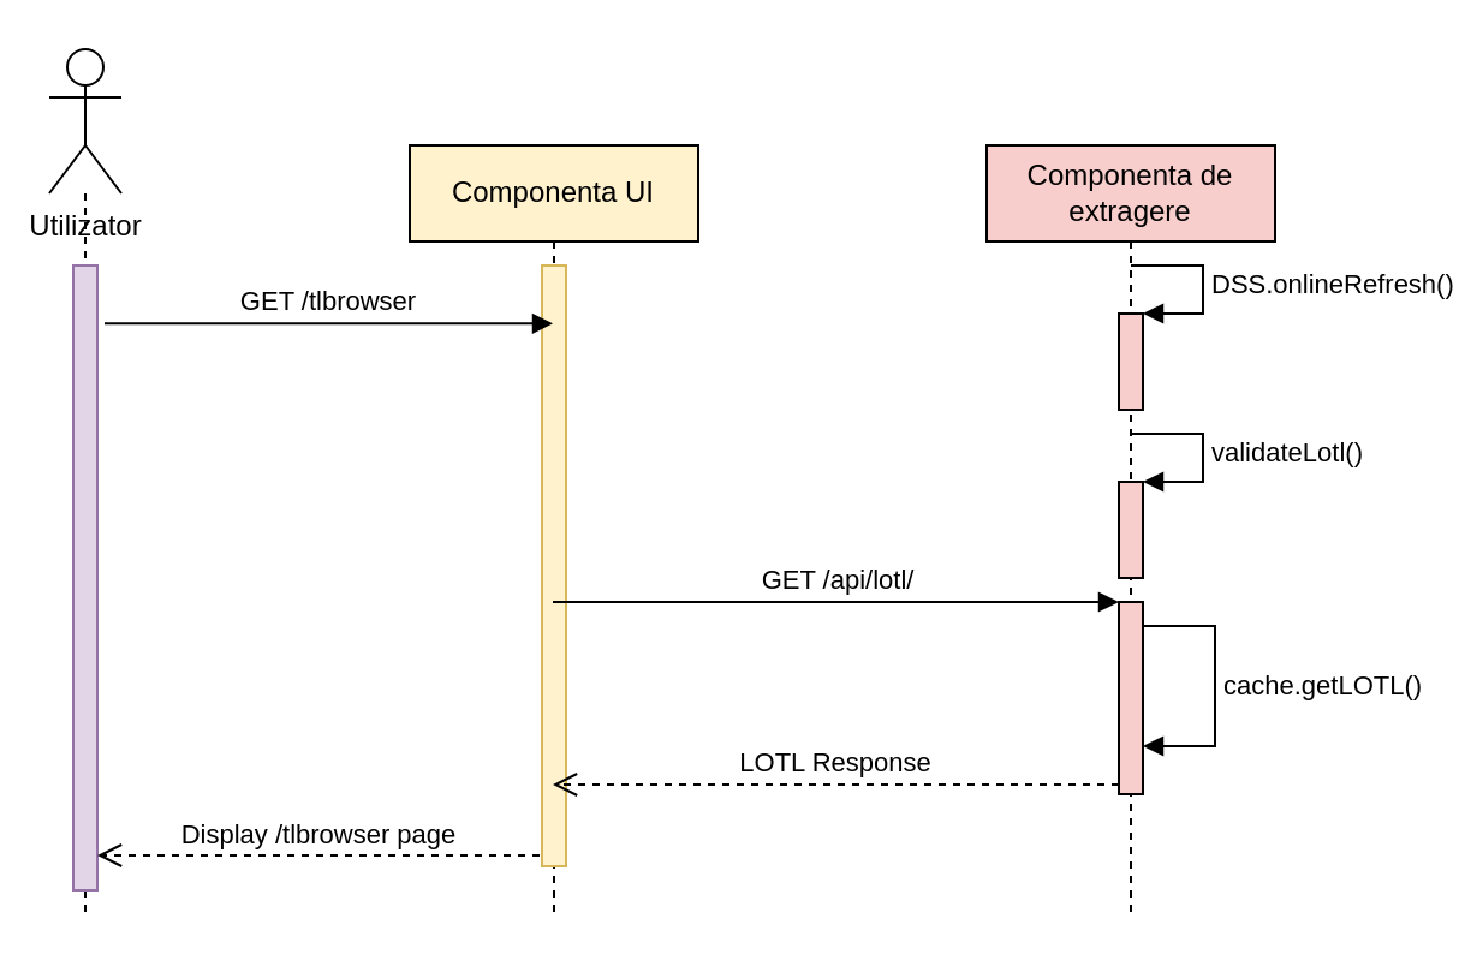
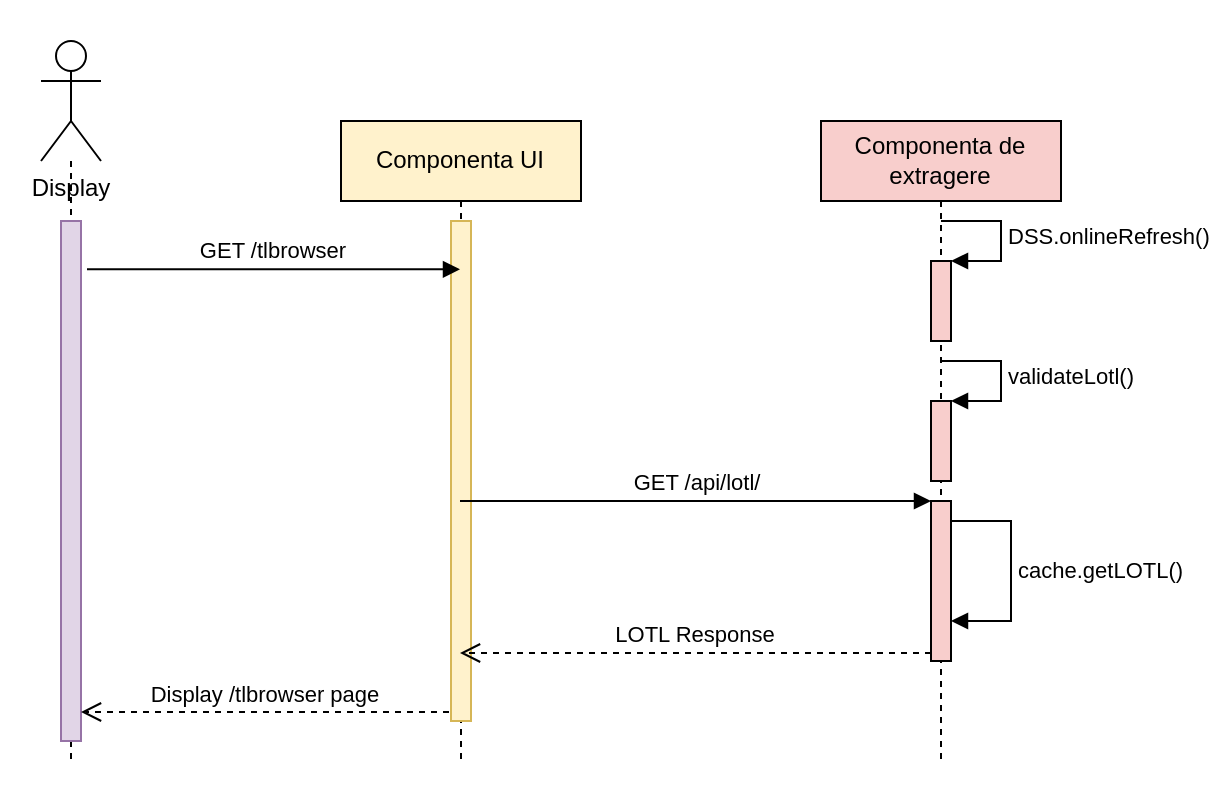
  <mxCell id="0" />
  <mxCell id="1" parent="0" />
  <mxCell id="2" value="Componenta UI" style="shape=umlLifeline;perimeter=lifelinePerimeter;whiteSpace=wrap;html=1;container=1;collapsible=0;recursiveResize=0;outlineConnect=0;fillColor=#fff2cc;strokeColor=#000000;" vertex="1" parent="1"><mxGeometry x="170" y="60" width="120" height="320" as="geometry" /></mxCell>
  <mxCell id="3" value="" style="html=1;points=[];perimeter=orthogonalPerimeter;strokeColor=#d6b656;fillColor=#fff2cc;" vertex="1" parent="2"><mxGeometry x="55" y="50" width="10" height="250" as="geometry" /></mxCell>
  <mxCell id="4" value="Componenta de extragere" style="shape=umlLifeline;perimeter=lifelinePerimeter;whiteSpace=wrap;html=1;container=1;collapsible=0;recursiveResize=0;outlineConnect=0;strokeColor=#000000;fillColor=#f8cecc;" vertex="1" parent="1"><mxGeometry x="410" y="60" width="120" height="320" as="geometry" /></mxCell>
  <mxCell id="5" value="" style="html=1;points=[];perimeter=orthogonalPerimeter;strokeColor=#000000;fillColor=#f8cecc;" vertex="1" parent="4"><mxGeometry x="55" y="190" width="10" height="80" as="geometry" /></mxCell>
  <mxCell id="6" value="" style="html=1;points=[];perimeter=orthogonalPerimeter;strokeColor=#000000;fillColor=#f8cecc;" vertex="1" parent="4"><mxGeometry x="55" y="70" width="10" height="40" as="geometry" /></mxCell>
  <mxCell id="7" value="DSS.onlineRefresh()" style="edgeStyle=orthogonalEdgeStyle;html=1;align=left;spacingLeft=2;endArrow=block;rounded=0;entryX=1;entryY=0;fillColor=#f8cecc;strokeColor=#000000;" edge="1" target="6" parent="4"><mxGeometry relative="1" as="geometry"><mxPoint x="60" y="50" as="sourcePoint" /><Array as="points"><mxPoint x="90" y="50" /></Array></mxGeometry></mxCell>
  <mxCell id="8" value="" style="html=1;points=[];perimeter=orthogonalPerimeter;strokeColor=#000000;fillColor=#f8cecc;" vertex="1" parent="4"><mxGeometry x="55" y="140" width="10" height="40" as="geometry" /></mxCell>
  <mxCell id="9" value="validateLotl()" style="edgeStyle=orthogonalEdgeStyle;html=1;align=left;spacingLeft=2;endArrow=block;rounded=0;entryX=1;entryY=0;strokeColor=#000000;fillColor=#f8cecc;" edge="1" target="8" parent="4"><mxGeometry relative="1" as="geometry"><mxPoint x="60" y="120" as="sourcePoint" /><Array as="points"><mxPoint x="90" y="120" /></Array></mxGeometry></mxCell>
  <mxCell id="10" value="cache.getLOTL()" style="edgeStyle=orthogonalEdgeStyle;html=1;align=left;spacingLeft=2;endArrow=block;rounded=0;strokeColor=#000000;" edge="1" target="5" parent="4"><mxGeometry relative="1" as="geometry"><mxPoint x="65" y="200" as="sourcePoint" /><Array as="points"><mxPoint x="95" y="200" /><mxPoint x="95" y="250" /></Array><mxPoint x="70" y="220" as="targetPoint" /></mxGeometry></mxCell>
  <mxCell id="11" value="GET /api/lotl/" style="html=1;verticalAlign=bottom;endArrow=block;entryX=0;entryY=0;rounded=0;" edge="1" target="5" parent="1" source="2"><mxGeometry relative="1" as="geometry"><mxPoint x="350" y="150" as="sourcePoint" /></mxGeometry></mxCell>
  <mxCell id="12" value="LOTL Response" style="html=1;verticalAlign=bottom;endArrow=open;dashed=1;endSize=8;exitX=0;exitY=0.95;rounded=0;" edge="1" source="5" parent="1" target="2"><mxGeometry relative="1" as="geometry"><mxPoint x="350" y="226" as="targetPoint" /></mxGeometry></mxCell>
- <mxCell id="13" value="Utilizator" style="shape=umlActor;verticalLabelPosition=bottom;verticalAlign=top;html=1;strokeColor=#000000;" vertex="1" parent="1"><mxGeometry x="20" width="30" height="60" as="geometry" y="20" /></mxCell>
+ <mxCell id="13" value="Display" style="shape=umlActor;verticalLabelPosition=bottom;verticalAlign=top;html=1;strokeColor=#000000;" vertex="1" parent="1"><mxGeometry x="20" width="30" height="60" as="geometry" y="20" /></mxCell>
  <mxCell id="14" value="" style="endArrow=none;dashed=1;html=1;rounded=0;strokeColor=#000000;startArrow=none;" edge="1" parent="1" source="16"><mxGeometry width="50" height="50" relative="1" as="geometry"><mxPoint x="10" y="100" as="sourcePoint" /><mxPoint x="35" y="380" as="targetPoint" /></mxGeometry></mxCell>
  <mxCell id="15" value="" style="endArrow=none;dashed=1;html=1;rounded=0;strokeColor=#000000;" edge="1" parent="1" source="13" target="16"><mxGeometry width="50" height="50" relative="1" as="geometry"><mxPoint x="10" y="100" as="sourcePoint" /><mxPoint x="10" y="460" as="targetPoint" /></mxGeometry></mxCell>
  <mxCell id="16" value="" style="html=1;points=[];perimeter=orthogonalPerimeter;strokeColor=#9673a6;fillColor=#e1d5e7;" vertex="1" parent="1"><mxGeometry x="30" y="110" width="10" height="260" as="geometry" /></mxCell>
  <mxCell id="17" value="GET /tlbrowser" style="html=1;verticalAlign=bottom;endArrow=block;rounded=0;strokeColor=#000000;exitX=1.3;exitY=0.093;exitDx=0;exitDy=0;exitPerimeter=0;" edge="1" parent="1" source="16" target="2"><mxGeometry width="80" relative="1" as="geometry"><mxPoint x="170" y="270" as="sourcePoint" /><mxPoint x="250" y="270" as="targetPoint" /></mxGeometry></mxCell>
  <mxCell id="18" value="Display /tlbrowser page" style="html=1;verticalAlign=bottom;endArrow=open;dashed=1;endSize=8;rounded=0;strokeColor=#000000;exitX=-0.1;exitY=0.982;exitDx=0;exitDy=0;exitPerimeter=0;" edge="1" parent="1" source="3" target="16"><mxGeometry relative="1" as="geometry"><mxPoint x="250" y="370" as="sourcePoint" /><mxPoint x="170" y="370" as="targetPoint" /></mxGeometry></mxCell>
